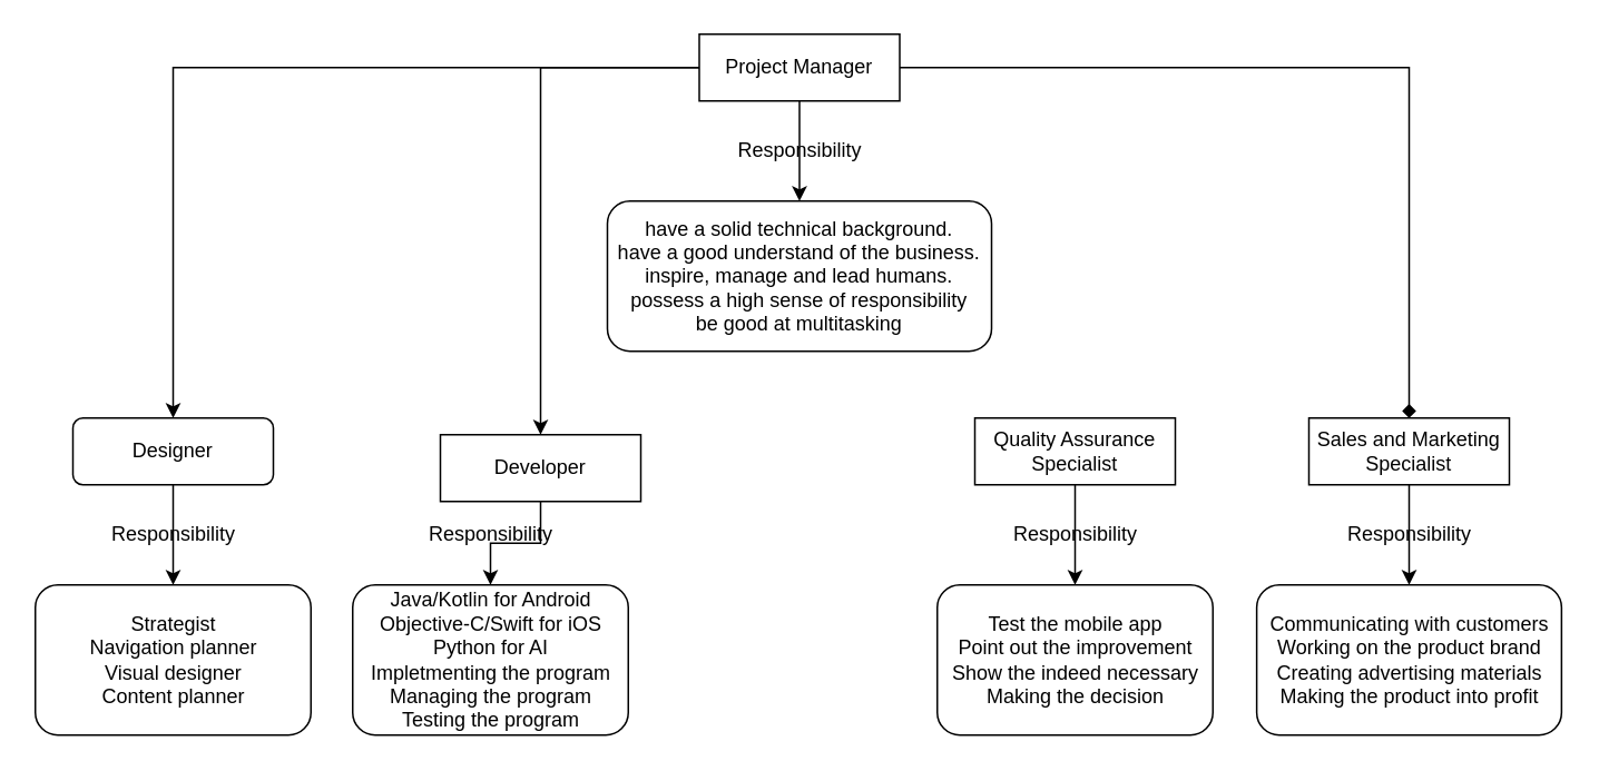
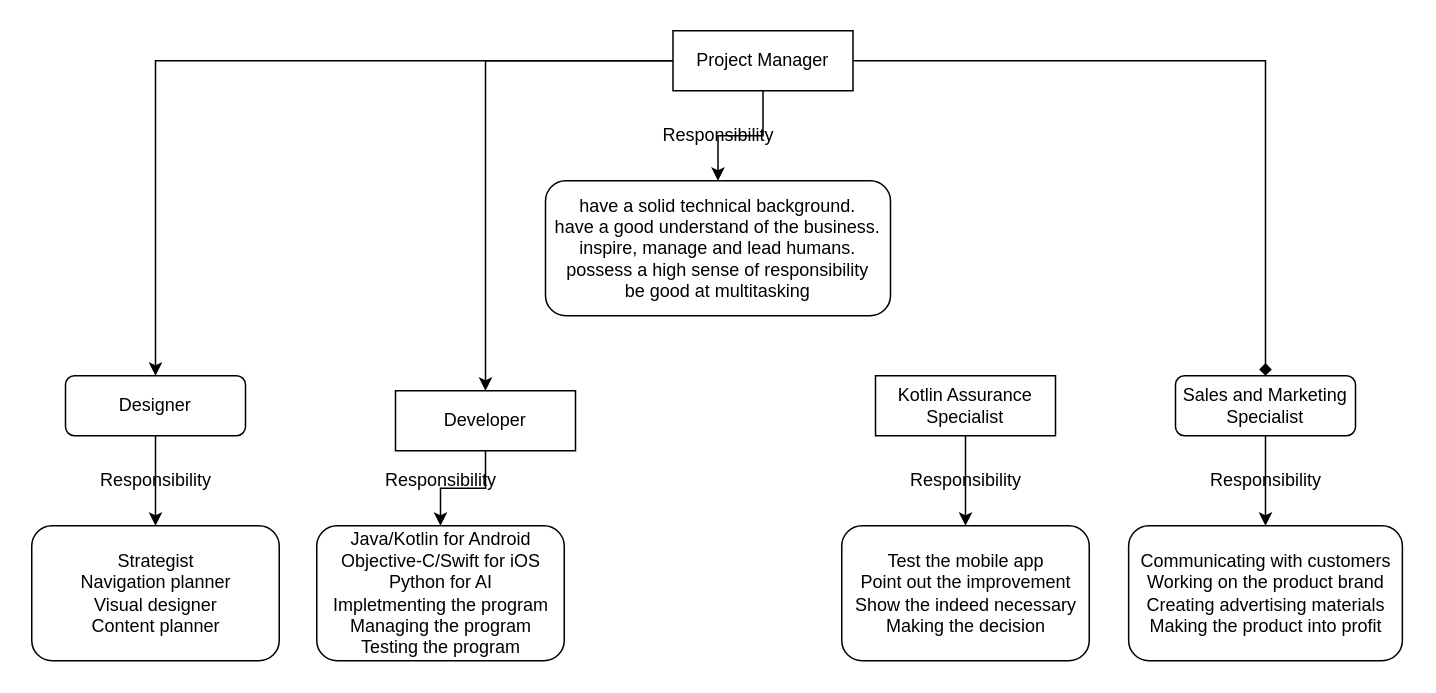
  <mxCell id="0" />
  <mxCell id="1" parent="0" />
  <mxCell id="2" style="edgeStyle=orthogonalEdgeStyle;rounded=0;orthogonalLoop=1;jettySize=auto;html=1;" edge="1" parent="1" source="6" target="7"><mxGeometry relative="1" as="geometry" /></mxCell>
  <mxCell id="3" style="edgeStyle=orthogonalEdgeStyle;rounded=0;orthogonalLoop=1;jettySize=auto;html=1;entryX=0.5;entryY=0;entryDx=0;entryDy=0;" edge="1" parent="1" source="6" target="10"><mxGeometry relative="1" as="geometry" /></mxCell>
  <mxCell id="4" style="edgeStyle=orthogonalEdgeStyle;rounded=0;orthogonalLoop=1;jettySize=auto;html=1;entryX=0.5;entryY=0;entryDx=0;entryDy=0;" edge="1" parent="1" source="6" target="12"><mxGeometry relative="1" as="geometry" /></mxCell>
  <mxCell id="5" style="edgeStyle=orthogonalEdgeStyle;rounded=0;orthogonalLoop=1;jettySize=auto;html=1;entryX=0.5;entryY=0;entryDx=0;entryDy=0;endArrow=diamond;" edge="1" parent="1" source="6" target="16"><mxGeometry relative="1" as="geometry" /></mxCell>
- <mxCell id="6" value="Project Manager" style="rounded=0;whiteSpace=wrap;html=1;" vertex="1" parent="1"><mxGeometry x="418" y="20" width="120" height="40" as="geometry" /></mxCell>
+ <mxCell id="6" value="Project Manager" style="rounded=0;whiteSpace=wrap;html=1;" vertex="1" parent="1"><mxGeometry x="448" y="20" width="120" height="40" as="geometry" /></mxCell>
  <mxCell id="7" value="have a solid technical background.&lt;br&gt;have a good understand of the business.&lt;br&gt;inspire, manage and lead humans.&lt;br&gt;possess a high sense of responsibility&lt;br&gt;be good at multitasking" style="rounded=1;whiteSpace=wrap;html=1;" vertex="1" parent="1"><mxGeometry x="363" y="120" width="230" height="90" as="geometry" /></mxCell>
  <mxCell id="8" value="Responsibility" style="text;html=1;align=center;verticalAlign=middle;resizable=0;points=[];autosize=1;strokeColor=none;fillColor=none;" vertex="1" parent="1"><mxGeometry x="433" y="80" width="90" height="20" as="geometry" /></mxCell>
  <mxCell id="9" style="edgeStyle=orthogonalEdgeStyle;rounded=0;orthogonalLoop=1;jettySize=auto;html=1;entryX=0.5;entryY=0;entryDx=0;entryDy=0;" edge="1" parent="1" source="10" target="17"><mxGeometry relative="1" as="geometry" /></mxCell>
  <mxCell id="10" value="Designer" style="whiteSpace=wrap;html=1;rounded=1;" vertex="1" parent="1"><mxGeometry x="43" y="250" width="120" height="40" as="geometry" /></mxCell>
  <mxCell id="11" style="edgeStyle=orthogonalEdgeStyle;rounded=0;orthogonalLoop=1;jettySize=auto;html=1;entryX=0.5;entryY=0;entryDx=0;entryDy=0;" edge="1" parent="1" source="12" target="18"><mxGeometry relative="1" as="geometry" /></mxCell>
  <mxCell id="12" value="Developer" style="rounded=0;whiteSpace=wrap;html=1;" vertex="1" parent="1"><mxGeometry x="263" y="260" width="120" height="40" as="geometry" /></mxCell>
  <mxCell id="13" style="edgeStyle=orthogonalEdgeStyle;rounded=0;orthogonalLoop=1;jettySize=auto;html=1;entryX=0.5;entryY=0;entryDx=0;entryDy=0;" edge="1" parent="1" source="14" target="21"><mxGeometry relative="1" as="geometry" /></mxCell>
- <mxCell id="14" value="Quality Assurance Specialist" style="rounded=0;whiteSpace=wrap;html=1;" vertex="1" parent="1"><mxGeometry x="583" y="250" width="120" height="40" as="geometry" /></mxCell>
+ <mxCell id="14" value="Kotlin Assurance Specialist" style="rounded=0;whiteSpace=wrap;html=1;" vertex="1" parent="1"><mxGeometry x="583" y="250" width="120" height="40" as="geometry" /></mxCell>
  <mxCell id="15" style="edgeStyle=orthogonalEdgeStyle;rounded=0;orthogonalLoop=1;jettySize=auto;html=1;entryX=0.5;entryY=0;entryDx=0;entryDy=0;" edge="1" parent="1" source="16" target="22"><mxGeometry relative="1" as="geometry" /></mxCell>
- <mxCell id="16" value="Sales and Marketing Specialist" style="rounded=0;whiteSpace=wrap;html=1;" vertex="1" parent="1"><mxGeometry x="783" y="250" width="120" height="40" as="geometry" /></mxCell>
+ <mxCell id="16" value="Sales and Marketing Specialist" style="whiteSpace=wrap;html=1;rounded=1;" vertex="1" parent="1"><mxGeometry x="783" y="250" width="120" height="40" as="geometry" /></mxCell>
  <mxCell id="17" value="Strategist&lt;br&gt;Navigation planner&lt;br&gt;Visual designer&lt;br&gt;Content planner" style="rounded=1;whiteSpace=wrap;html=1;" vertex="1" parent="1"><mxGeometry x="20.5" y="350" width="165" height="90" as="geometry" /></mxCell>
  <mxCell id="18" value="Java/Kotlin for Android&lt;br&gt;Objective-C/Swift for iOS&lt;br&gt;Python for AI&lt;br&gt;Impletmenting the program&lt;br&gt;Managing the program&lt;br&gt;Testing the program" style="rounded=1;whiteSpace=wrap;html=1;" vertex="1" parent="1"><mxGeometry x="210.5" y="350" width="165" height="90" as="geometry" /></mxCell>
  <mxCell id="19" value="Responsibility" style="text;html=1;align=center;verticalAlign=middle;resizable=0;points=[];autosize=1;strokeColor=none;fillColor=none;" vertex="1" parent="1"><mxGeometry x="58" y="310" width="90" height="20" as="geometry" /></mxCell>
  <mxCell id="20" value="Responsibility" style="text;html=1;align=center;verticalAlign=middle;resizable=0;points=[];autosize=1;strokeColor=none;fillColor=none;" vertex="1" parent="1"><mxGeometry x="248" y="310" width="90" height="20" as="geometry" /></mxCell>
  <mxCell id="21" value="Test the mobile app&lt;br&gt;Point out the improvement&lt;br&gt;Show the indeed necessary&lt;br&gt;Making the decision" style="rounded=1;whiteSpace=wrap;html=1;" vertex="1" parent="1"><mxGeometry x="560.5" y="350" width="165" height="90" as="geometry" /></mxCell>
  <mxCell id="22" value="Communicating with customers&lt;br&gt;Working on the product brand&lt;br&gt;Creating advertising materials&lt;br&gt;Making the product into profit" style="rounded=1;whiteSpace=wrap;html=1;" vertex="1" parent="1"><mxGeometry x="751.75" y="350" width="182.5" height="90" as="geometry" /></mxCell>
  <mxCell id="23" value="Responsibility" style="text;html=1;align=center;verticalAlign=middle;resizable=0;points=[];autosize=1;strokeColor=none;fillColor=none;" vertex="1" parent="1"><mxGeometry x="598" y="310" width="90" height="20" as="geometry" /></mxCell>
  <mxCell id="24" value="Responsibility" style="text;html=1;align=center;verticalAlign=middle;resizable=0;points=[];autosize=1;strokeColor=none;fillColor=none;" vertex="1" parent="1"><mxGeometry x="798" y="310" width="90" height="20" as="geometry" /></mxCell>
